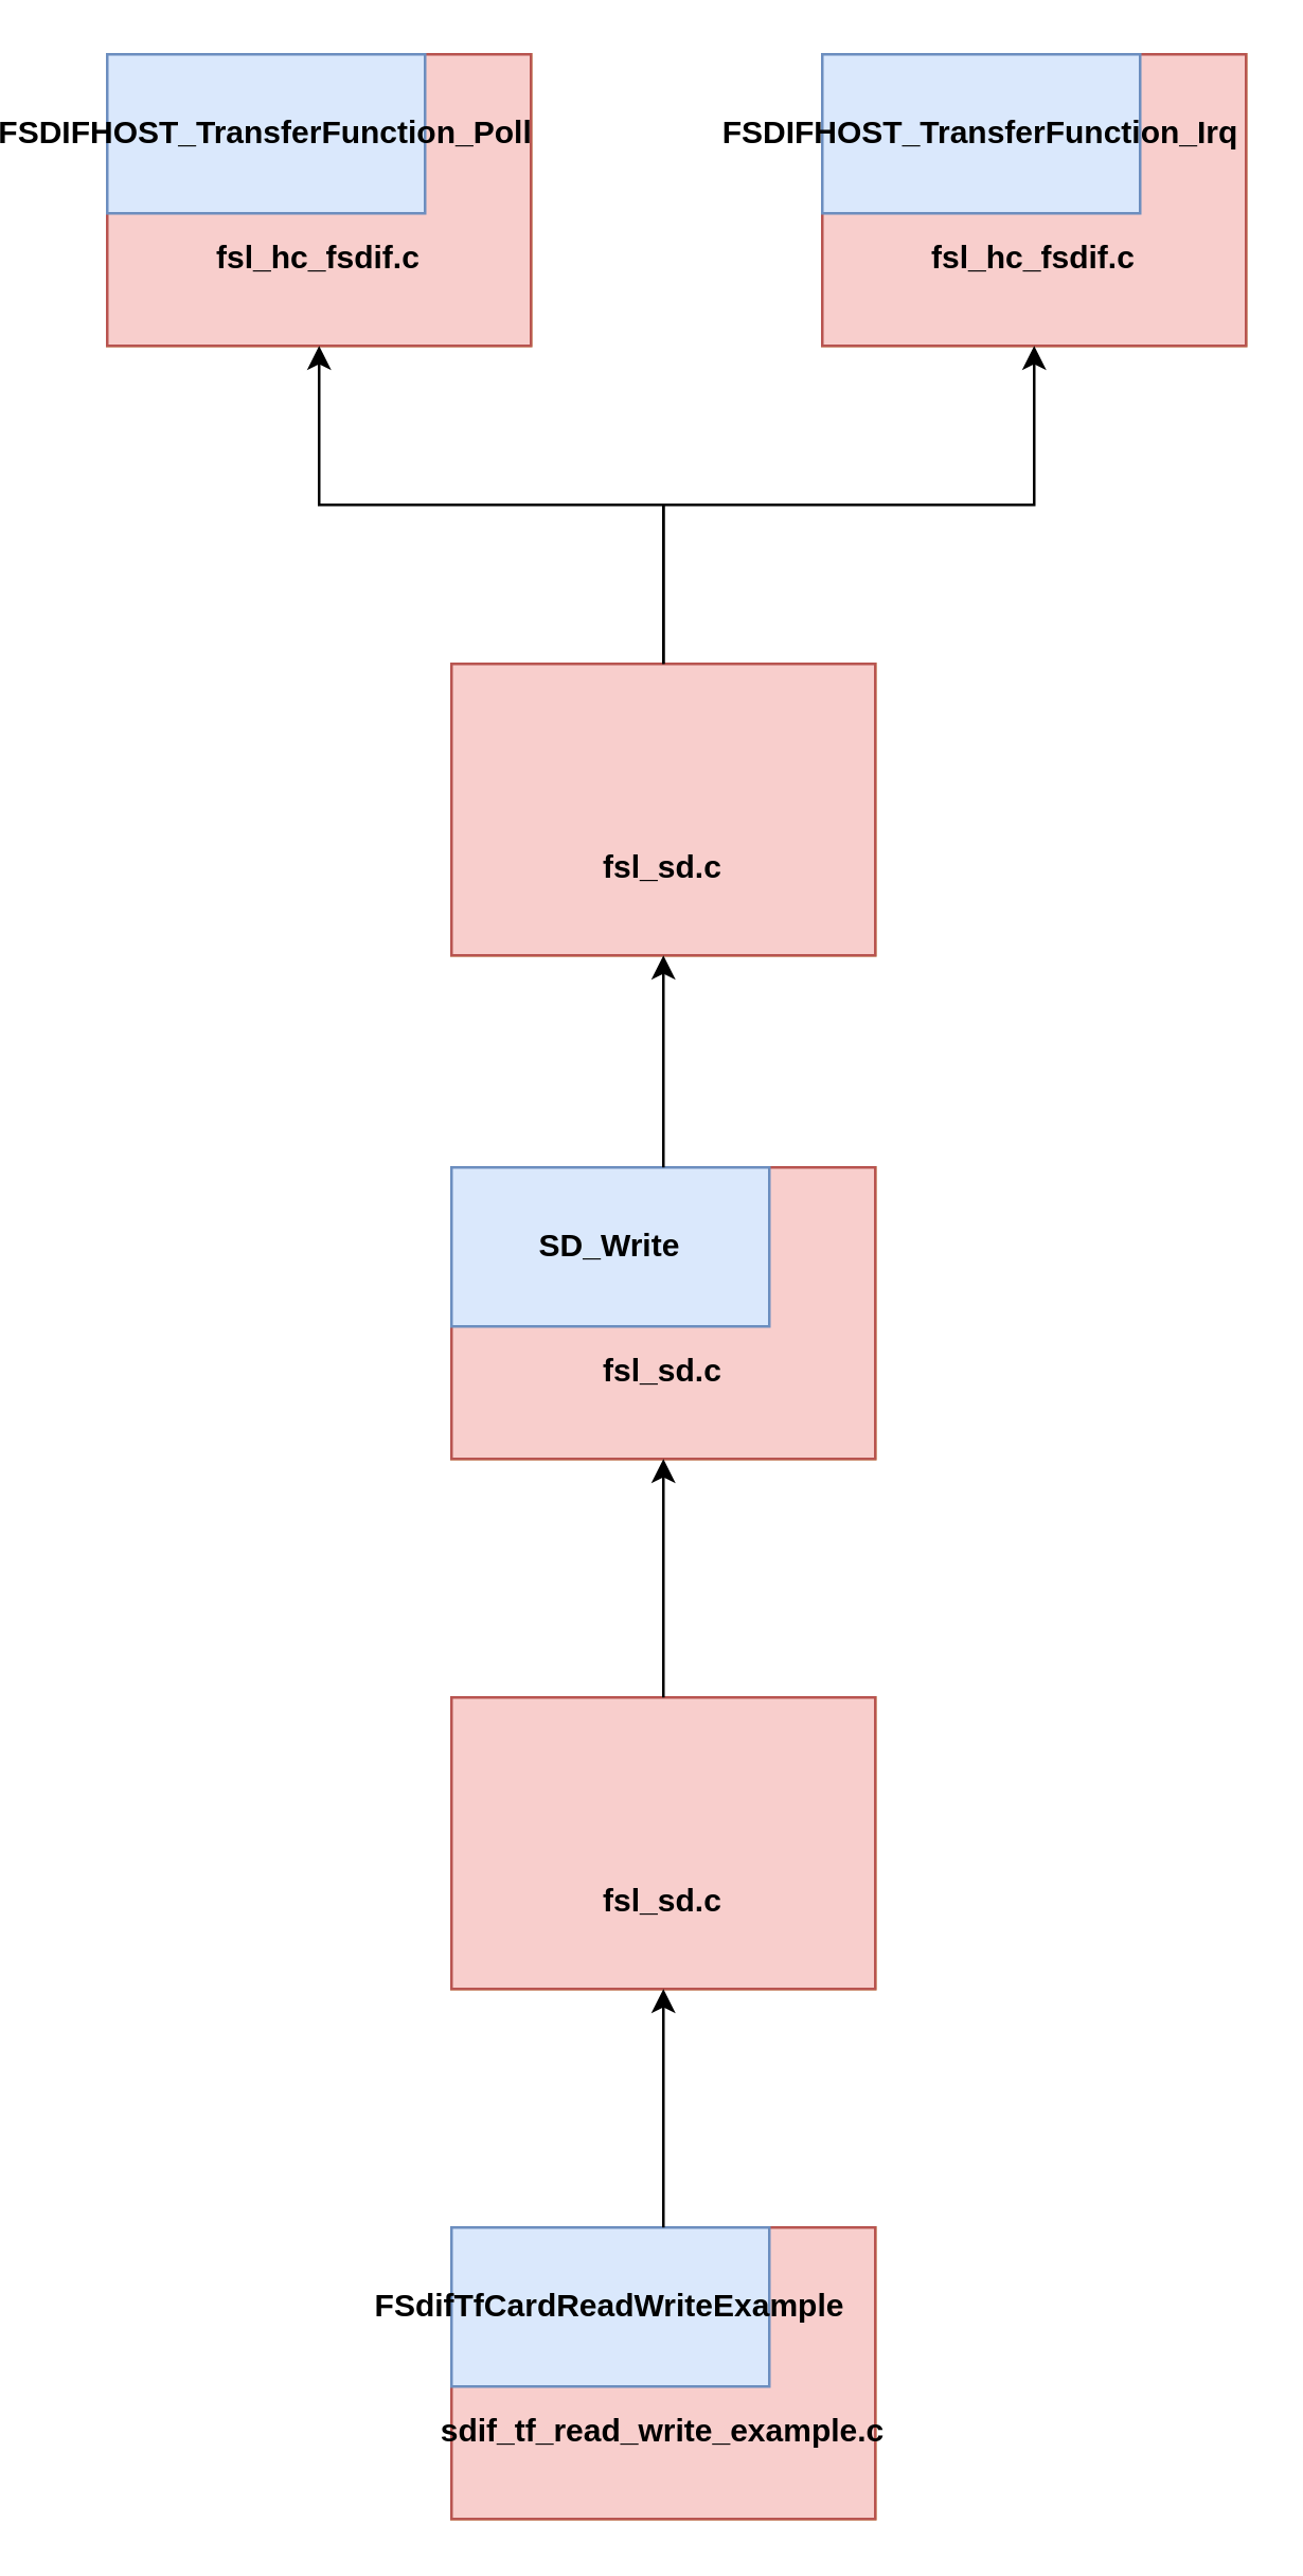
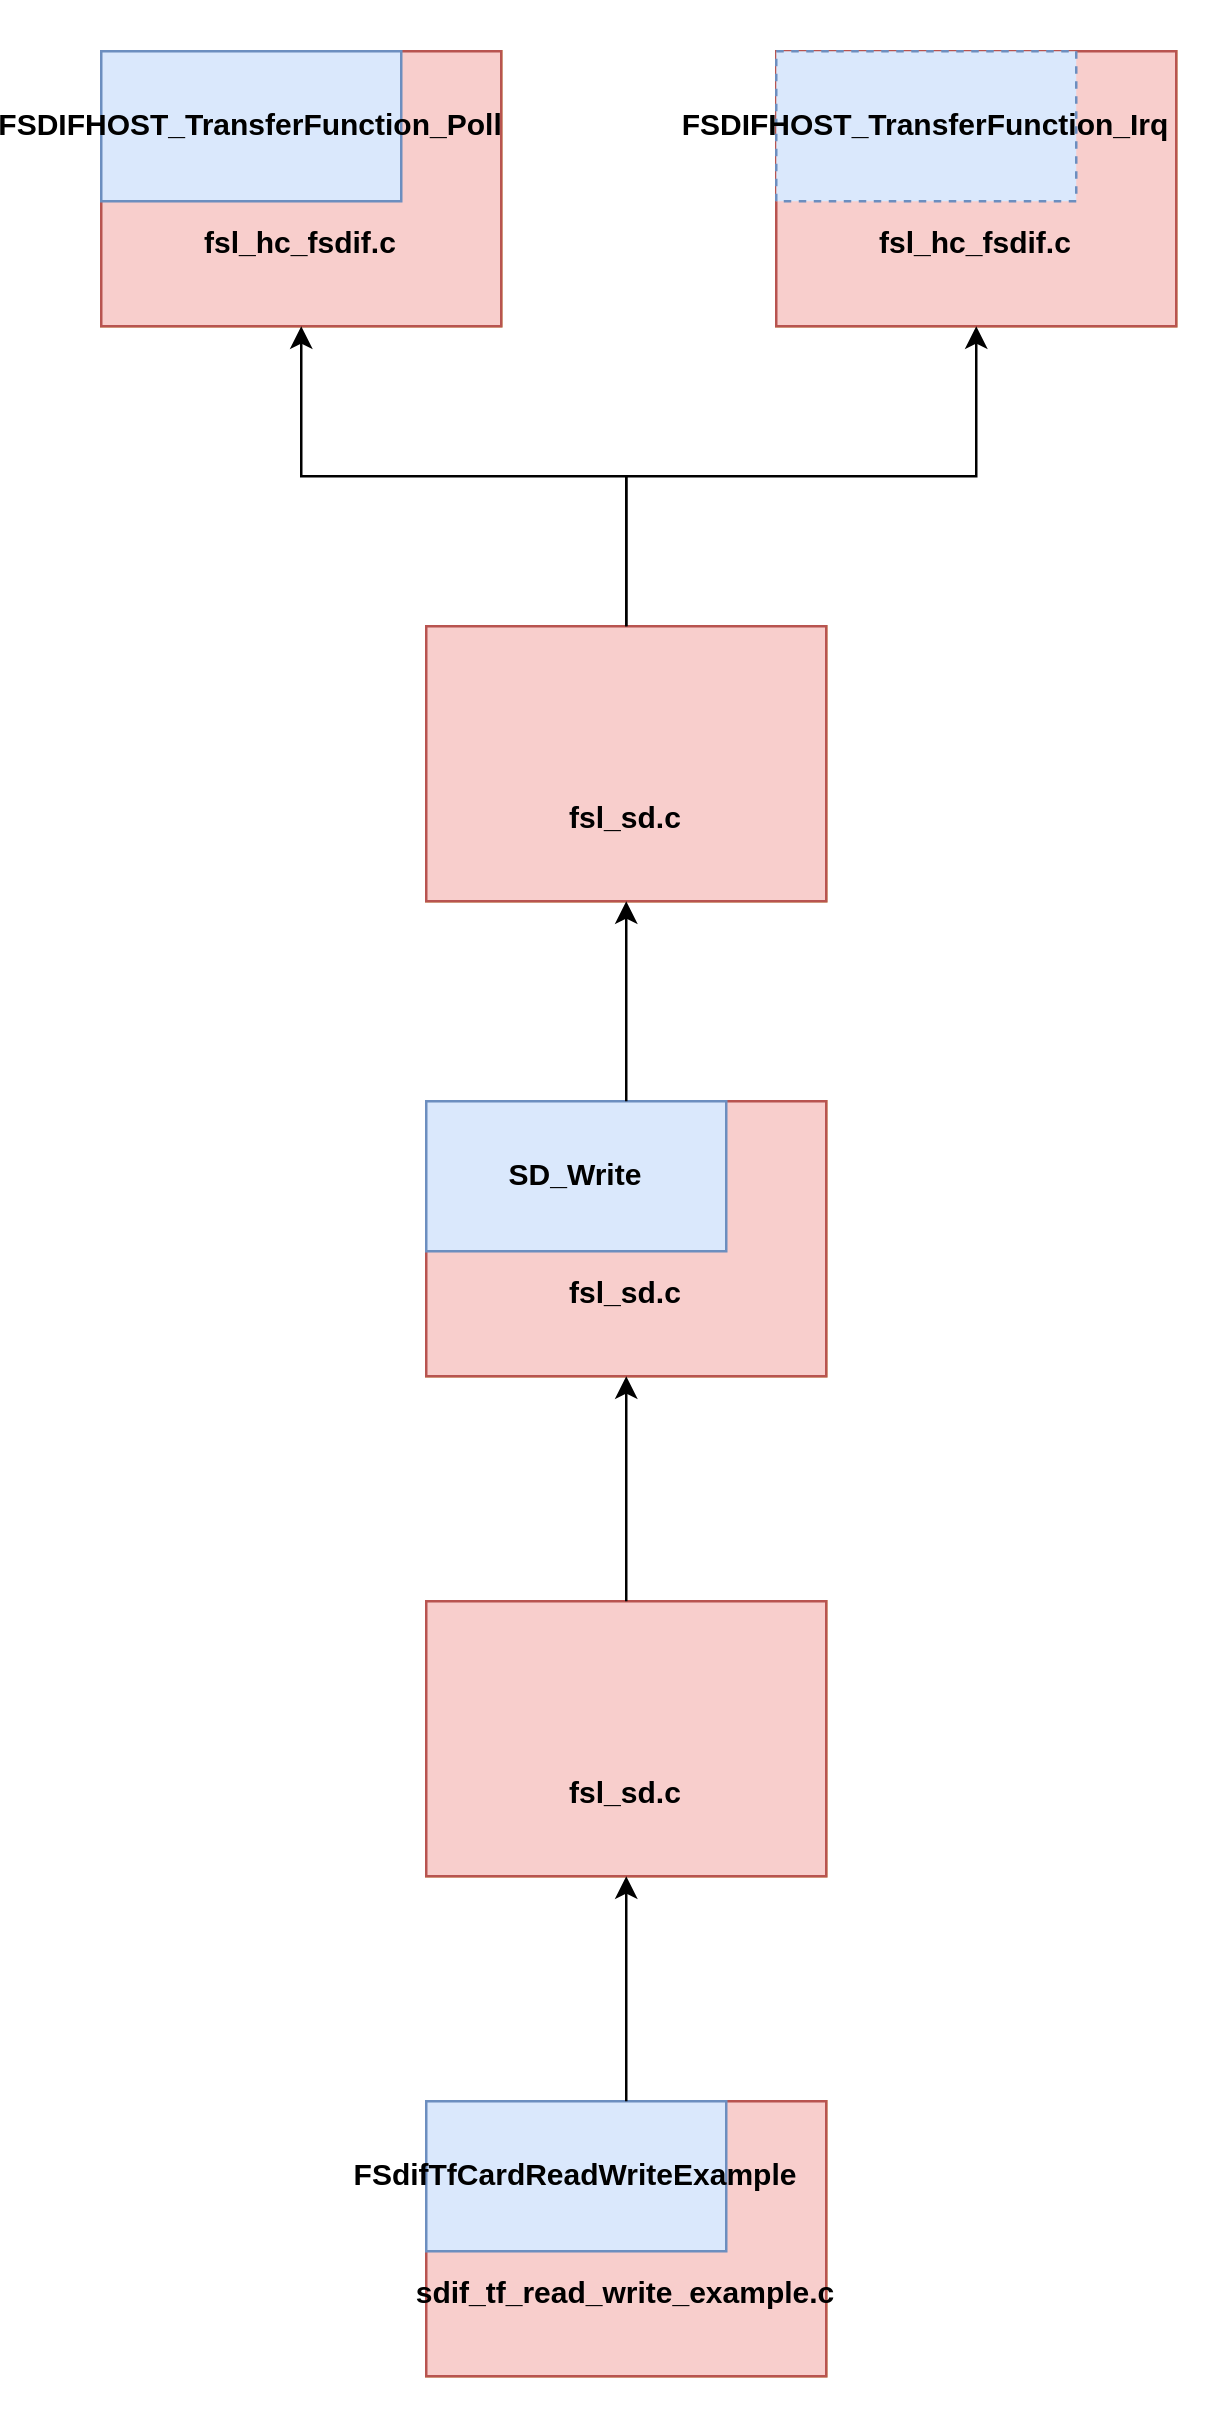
  <mxCell id="0" />
  <mxCell id="1" parent="0" />
  <mxCell id="2" value="" style="group;" vertex="1" connectable="0" parent="1"><mxGeometry x="150" y="640" width="160" height="110" as="geometry" /></mxCell>
  <mxCell id="3" value="" style="group;fillColor=#fff2cc;strokeColor=#d6b656;container=0;" vertex="1" connectable="0" parent="2"><mxGeometry width="160" height="110" as="geometry" /></mxCell>
  <mxCell id="4" value="&lt;div&gt;&lt;b&gt;&lt;br&gt;&lt;/b&gt;&lt;/div&gt;&lt;div&gt;&lt;b&gt;&lt;br&gt;&lt;/b&gt;&lt;/div&gt;&lt;div&gt;&lt;b&gt;&lt;br&gt;&lt;/b&gt;&lt;/div&gt;&lt;div&gt;&lt;b&gt;fsl_sd.c&lt;/b&gt;&lt;/div&gt;" style="rounded=0;whiteSpace=wrap;html=1;fillColor=#f8cecc;strokeColor=#b85450;container=0;" vertex="1" parent="2"><mxGeometry width="160" height="110" as="geometry" /></mxCell>
  <mxCell id="5" value="" style="group;" vertex="1" connectable="0" parent="1"><mxGeometry x="150" y="840" width="160" height="110" as="geometry" /></mxCell>
  <mxCell id="6" value="" style="group;fillColor=#fff2cc;strokeColor=#d6b656;container=0;" vertex="1" connectable="0" parent="5"><mxGeometry width="160" height="110" as="geometry" /></mxCell>
  <mxCell id="7" value="&lt;div&gt;&lt;b&gt;&lt;br&gt;&lt;/b&gt;&lt;/div&gt;&lt;div&gt;&lt;b&gt;&lt;br&gt;&lt;/b&gt;&lt;/div&gt;&lt;div&gt;&lt;b&gt;&lt;br&gt;&lt;/b&gt;&lt;/div&gt;&lt;div&gt;&lt;b&gt;sdif_tf_read_write_example.c&lt;/b&gt;&lt;/div&gt;" style="rounded=0;whiteSpace=wrap;html=1;fillColor=#f8cecc;strokeColor=#b85450;container=0;" vertex="1" parent="5"><mxGeometry width="160" height="110" as="geometry" /></mxCell>
  <mxCell id="8" value="FSdifTfCardReadWriteExample" style="rounded=0;fillColor=#dae8fc;strokeColor=#6c8ebf;container=0;whiteSpace=wrap;fontStyle=1;" vertex="1" parent="5"><mxGeometry width="120" height="60" as="geometry" /></mxCell>
  <mxCell id="9" style="edgeStyle=orthogonalEdgeStyle;rounded=0;orthogonalLoop=1;jettySize=auto;html=1;" edge="1" parent="1" source="7" target="4"><mxGeometry relative="1" as="geometry" /></mxCell>
  <mxCell id="10" value="" style="group;" vertex="1" connectable="0" parent="1"><mxGeometry x="150" y="440" width="160" height="110" as="geometry" /></mxCell>
  <mxCell id="11" value="" style="group;fillColor=#fff2cc;strokeColor=#d6b656;container=0;" vertex="1" connectable="0" parent="10"><mxGeometry width="160" height="110" as="geometry" /></mxCell>
  <mxCell id="12" value="&lt;div&gt;&lt;b&gt;&lt;br&gt;&lt;/b&gt;&lt;/div&gt;&lt;div&gt;&lt;b&gt;&lt;br&gt;&lt;/b&gt;&lt;/div&gt;&lt;div&gt;&lt;b&gt;&lt;br&gt;&lt;/b&gt;&lt;/div&gt;&lt;div&gt;&lt;b&gt;fsl_sd.c&lt;/b&gt;&lt;/div&gt;" style="rounded=0;whiteSpace=wrap;html=1;fillColor=#f8cecc;strokeColor=#b85450;container=0;" vertex="1" parent="10"><mxGeometry width="160" height="110" as="geometry" /></mxCell>
  <mxCell id="13" value="SD_Write" style="rounded=0;whiteSpace=wrap;fillColor=#dae8fc;strokeColor=#6c8ebf;container=0;fontStyle=1" vertex="1" parent="10"><mxGeometry width="120" height="60" as="geometry" /></mxCell>
  <mxCell id="14" style="edgeStyle=orthogonalEdgeStyle;rounded=0;orthogonalLoop=1;jettySize=auto;html=1;entryX=0.5;entryY=1;entryDx=0;entryDy=0;" edge="1" parent="1" source="4" target="12"><mxGeometry relative="1" as="geometry" /></mxCell>
  <mxCell id="15" value="" style="group;" vertex="1" connectable="0" parent="1"><mxGeometry x="150" y="250" width="160" height="110" as="geometry" /></mxCell>
  <mxCell id="16" value="" style="group;fillColor=#fff2cc;strokeColor=#d6b656;container=0;" vertex="1" connectable="0" parent="15"><mxGeometry width="160" height="110" as="geometry" /></mxCell>
  <mxCell id="17" value="&lt;div&gt;&lt;b&gt;&lt;br&gt;&lt;/b&gt;&lt;/div&gt;&lt;div&gt;&lt;b&gt;&lt;br&gt;&lt;/b&gt;&lt;/div&gt;&lt;div&gt;&lt;b&gt;&lt;br&gt;&lt;/b&gt;&lt;/div&gt;&lt;div&gt;&lt;b&gt;fsl_sd.c&lt;/b&gt;&lt;/div&gt;" style="rounded=0;whiteSpace=wrap;html=1;fillColor=#f8cecc;strokeColor=#b85450;container=0;" vertex="1" parent="15"><mxGeometry width="160" height="110" as="geometry" /></mxCell>
  <mxCell id="18" style="edgeStyle=orthogonalEdgeStyle;rounded=0;orthogonalLoop=1;jettySize=auto;html=1;entryX=0.5;entryY=1;entryDx=0;entryDy=0;" edge="1" parent="1" source="12" target="17"><mxGeometry relative="1" as="geometry" /></mxCell>
  <mxCell id="19" value="" style="group;" vertex="1" connectable="0" parent="1"><mxGeometry x="20" y="20" width="160" height="110" as="geometry" /></mxCell>
  <mxCell id="20" value="" style="group;fillColor=#fff2cc;strokeColor=#d6b656;container=0;" vertex="1" connectable="0" parent="19"><mxGeometry width="160" height="110" as="geometry" /></mxCell>
  <mxCell id="21" value="&lt;div&gt;&lt;b&gt;&lt;br&gt;&lt;/b&gt;&lt;/div&gt;&lt;div&gt;&lt;b&gt;&lt;br&gt;&lt;/b&gt;&lt;/div&gt;&lt;div&gt;&lt;b&gt;&lt;br&gt;&lt;/b&gt;&lt;/div&gt;&lt;div&gt;&lt;b&gt;fsl_hc_fsdif.c&lt;/b&gt;&lt;/div&gt;" style="rounded=0;whiteSpace=wrap;html=1;fillColor=#f8cecc;strokeColor=#b85450;container=0;" vertex="1" parent="19"><mxGeometry width="160" height="110" as="geometry" /></mxCell>
  <mxCell id="22" value="FSDIFHOST_TransferFunction_Poll" style="rounded=0;whiteSpace=wrap;fillColor=#dae8fc;strokeColor=#6c8ebf;container=0;fontStyle=1" vertex="1" parent="19"><mxGeometry width="120" height="60" as="geometry" /></mxCell>
  <mxCell id="23" value="" style="group;" vertex="1" connectable="0" parent="1"><mxGeometry x="290" y="20" width="160" height="110" as="geometry" /></mxCell>
  <mxCell id="24" value="" style="group;fillColor=#fff2cc;strokeColor=#d6b656;container=0;" vertex="1" connectable="0" parent="23"><mxGeometry width="160" height="110" as="geometry" /></mxCell>
  <mxCell id="25" value="&lt;div&gt;&lt;b&gt;&lt;br&gt;&lt;/b&gt;&lt;/div&gt;&lt;div&gt;&lt;b&gt;&lt;br&gt;&lt;/b&gt;&lt;/div&gt;&lt;div&gt;&lt;b&gt;&lt;br&gt;&lt;/b&gt;&lt;/div&gt;&lt;div&gt;&lt;b&gt;fsl_hc_fsdif.c&lt;/b&gt;&lt;/div&gt;" style="rounded=0;whiteSpace=wrap;html=1;fillColor=#f8cecc;strokeColor=#b85450;container=0;" vertex="1" parent="23"><mxGeometry width="160" height="110" as="geometry" /></mxCell>
- <mxCell id="26" value="FSDIFHOST_TransferFunction_Irq" style="rounded=0;whiteSpace=wrap;fillColor=#dae8fc;strokeColor=#6c8ebf;container=0;fontStyle=1" vertex="1" parent="23"><mxGeometry width="120" height="60" as="geometry" /></mxCell>
+ <mxCell id="26" value="FSDIFHOST_TransferFunction_Irq" style="rounded=0;whiteSpace=wrap;fillColor=#dae8fc;strokeColor=#6c8ebf;container=0;fontStyle=1;dashed=1;" vertex="1" parent="23"><mxGeometry width="120" height="60" as="geometry" /></mxCell>
  <mxCell id="27" style="edgeStyle=orthogonalEdgeStyle;rounded=0;orthogonalLoop=1;jettySize=auto;html=1;" edge="1" parent="1" source="17" target="21"><mxGeometry relative="1" as="geometry" /></mxCell>
  <mxCell id="28" style="edgeStyle=orthogonalEdgeStyle;rounded=0;orthogonalLoop=1;jettySize=auto;html=1;entryX=0.5;entryY=1;entryDx=0;entryDy=0;" edge="1" parent="1" source="17" target="25"><mxGeometry relative="1" as="geometry" /></mxCell>
